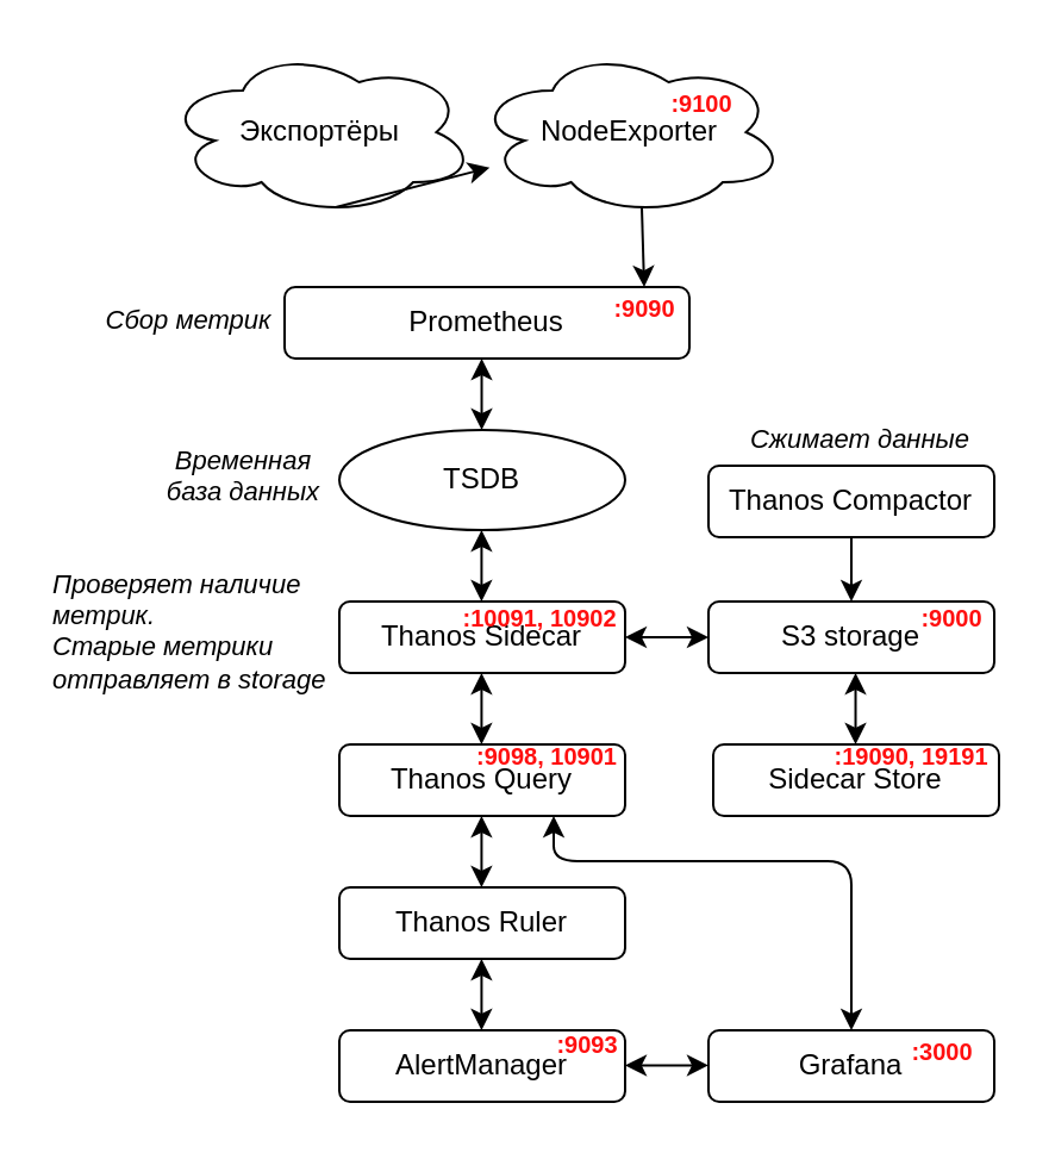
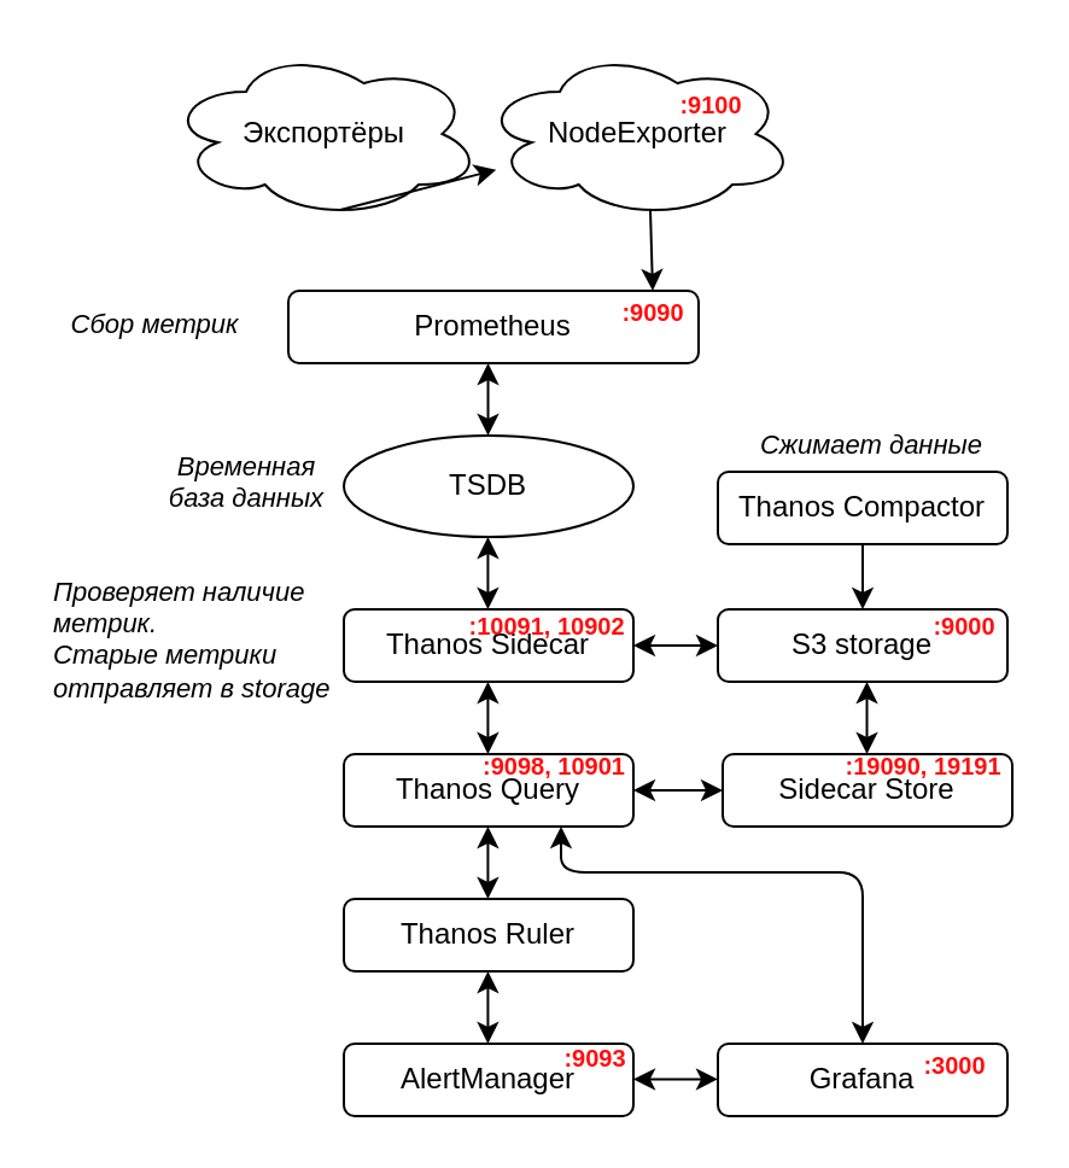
  <mxCell id="0" />
  <mxCell id="1" parent="0" />
  <mxCell id="2" value="Экспортёры" style="ellipse;shape=cloud;whiteSpace=wrap;html=1;" vertex="1" parent="1"><mxGeometry x="69" y="20" width="130" height="70" as="geometry" /></mxCell>
  <mxCell id="3" value="NodeExporter" style="ellipse;shape=cloud;whiteSpace=wrap;html=1;" vertex="1" parent="1"><mxGeometry x="199" y="20" width="130" height="70" as="geometry" /></mxCell>
  <mxCell id="4" value="" style="endArrow=classic;html=1;exitX=0.55;exitY=0.95;exitDx=0;exitDy=0;exitPerimeter=0;" edge="1" parent="1" source="2" target="3"><mxGeometry width="50" height="50" relative="1" as="geometry"><mxPoint x="329" y="600" as="sourcePoint" /><mxPoint x="141" y="150" as="targetPoint" /></mxGeometry></mxCell>
  <mxCell id="5" value="Prometheus" style="rounded=1;whiteSpace=wrap;html=1;" vertex="1" parent="1"><mxGeometry x="119" y="120" width="170" height="30" as="geometry" /></mxCell>
  <mxCell id="6" value="" style="endArrow=classic;html=1;exitX=0.55;exitY=0.95;exitDx=0;exitDy=0;exitPerimeter=0;" edge="1" parent="1"><mxGeometry width="50" height="50" relative="1" as="geometry"><mxPoint x="269" y="86.5" as="sourcePoint" /><mxPoint x="270" y="120" as="targetPoint" /></mxGeometry></mxCell>
  <mxCell id="7" value="&lt;div&gt;TSDB&lt;/div&gt;" style="ellipse;whiteSpace=wrap;html=1;" vertex="1" parent="1"><mxGeometry x="142" y="180" width="120" height="42" as="geometry" /></mxCell>
  <mxCell id="8" value="Thanos Sidecar" style="rounded=1;whiteSpace=wrap;html=1;" vertex="1" parent="1"><mxGeometry x="142" y="252" width="120" height="30" as="geometry" /></mxCell>
  <mxCell id="9" value="Sidecar Store" style="rounded=1;whiteSpace=wrap;html=1;" vertex="1" parent="1"><mxGeometry x="299" y="312" width="120" height="30" as="geometry" /></mxCell>
  <mxCell id="10" value="S3 storage" style="rounded=1;whiteSpace=wrap;html=1;" vertex="1" parent="1"><mxGeometry x="297" y="252" width="120" height="30" as="geometry" /></mxCell>
  <mxCell id="11" value="Thanos Compactor" style="rounded=1;whiteSpace=wrap;html=1;" vertex="1" parent="1"><mxGeometry x="297" y="195" width="120" height="30" as="geometry" /></mxCell>
  <mxCell id="12" value="Thanos Query" style="rounded=1;whiteSpace=wrap;html=1;" vertex="1" parent="1"><mxGeometry x="142" y="312" width="120" height="30" as="geometry" /></mxCell>
  <mxCell id="13" value="Thanos Ruler" style="rounded=1;whiteSpace=wrap;html=1;" vertex="1" parent="1"><mxGeometry x="142" y="372" width="120" height="30" as="geometry" /></mxCell>
  <mxCell id="14" value="AlertManager" style="rounded=1;whiteSpace=wrap;html=1;" vertex="1" parent="1"><mxGeometry x="142" y="432" width="120" height="30" as="geometry" /></mxCell>
  <mxCell id="15" value="Grafana" style="rounded=1;whiteSpace=wrap;html=1;" vertex="1" parent="1"><mxGeometry x="297" y="432" width="120" height="30" as="geometry" /></mxCell>
  <mxCell id="16" value="" style="endArrow=classic;startArrow=classic;html=1;exitX=1;exitY=0.5;exitDx=0;exitDy=0;entryX=0;entryY=0.5;entryDx=0;entryDy=0;" edge="1" parent="1" source="8" target="10"><mxGeometry width="50" height="50" relative="1" as="geometry"><mxPoint x="257" y="282" as="sourcePoint" /><mxPoint x="307" y="232" as="targetPoint" /></mxGeometry></mxCell>
  <mxCell id="17" value="" style="endArrow=classic;startArrow=classic;html=1;entryX=0.5;entryY=1;entryDx=0;entryDy=0;" edge="1" parent="1"><mxGeometry width="50" height="50" relative="1" as="geometry"><mxPoint x="201.71" y="252" as="sourcePoint" /><mxPoint x="201.71" y="222" as="targetPoint" /></mxGeometry></mxCell>
  <mxCell id="18" value="" style="endArrow=classic;startArrow=classic;html=1;entryX=0.5;entryY=1;entryDx=0;entryDy=0;" edge="1" parent="1"><mxGeometry width="50" height="50" relative="1" as="geometry"><mxPoint x="201.71" y="312" as="sourcePoint" /><mxPoint x="201.71" y="282" as="targetPoint" /></mxGeometry></mxCell>
  <mxCell id="19" value="" style="endArrow=classic;startArrow=classic;html=1;entryX=0.5;entryY=1;entryDx=0;entryDy=0;" edge="1" parent="1"><mxGeometry width="50" height="50" relative="1" as="geometry"><mxPoint x="201.71" y="372" as="sourcePoint" /><mxPoint x="201.71" y="342" as="targetPoint" /></mxGeometry></mxCell>
  <mxCell id="20" value="" style="endArrow=classic;startArrow=classic;html=1;entryX=0.5;entryY=1;entryDx=0;entryDy=0;" edge="1" parent="1"><mxGeometry width="50" height="50" relative="1" as="geometry"><mxPoint x="201.71" y="432" as="sourcePoint" /><mxPoint x="201.71" y="402" as="targetPoint" /></mxGeometry></mxCell>
  <mxCell id="21" value="" style="endArrow=classic;startArrow=classic;html=1;exitX=1;exitY=0.5;exitDx=0;exitDy=0;entryX=0;entryY=0.5;entryDx=0;entryDy=0;" edge="1" parent="1"><mxGeometry width="50" height="50" relative="1" as="geometry"><mxPoint x="262" y="446.71" as="sourcePoint" /><mxPoint x="297" y="446.71" as="targetPoint" /></mxGeometry></mxCell>
  <mxCell id="22" value="" style="endArrow=classic;startArrow=classic;html=1;exitX=0.75;exitY=1;exitDx=0;exitDy=0;entryX=0.5;entryY=0;entryDx=0;entryDy=0;" edge="1" parent="1" source="12" target="15"><mxGeometry width="50" height="50" relative="1" as="geometry"><mxPoint x="257" y="282" as="sourcePoint" /><mxPoint x="307" y="232" as="targetPoint" /><Array as="points"><mxPoint x="232" y="361" /><mxPoint x="357" y="361" /></Array></mxGeometry></mxCell>
  <mxCell id="23" value="&lt;div style=&quot;font-size: 11px&quot; align=&quot;center&quot;&gt;&lt;i&gt;&lt;font style=&quot;font-size: 11px&quot;&gt;Временная база данных&lt;/font&gt;&lt;/i&gt;&lt;/div&gt;" style="text;whiteSpace=wrap;html=1;align=center;" vertex="1" parent="1"><mxGeometry x="62" y="180" width="80" height="30" as="geometry" /></mxCell>
  <mxCell id="24" value="&lt;div style=&quot;font-size: 11px&quot; align=&quot;left&quot;&gt;&lt;font style=&quot;font-size: 11px&quot;&gt;&lt;i&gt;Проверяет наличие метрик.&lt;/i&gt;&lt;/font&gt;&lt;/div&gt;&lt;div style=&quot;font-size: 11px&quot; align=&quot;left&quot;&gt;&lt;font style=&quot;font-size: 11px&quot;&gt;&lt;i&gt;Старые метрики отправляет в storage&lt;br&gt;&lt;/i&gt;&lt;/font&gt;&lt;/div&gt;" style="text;whiteSpace=wrap;html=1;align=left;" vertex="1" parent="1"><mxGeometry x="20" y="232" width="130" height="30" as="geometry" /></mxCell>
  <mxCell id="25" value="&lt;font style=&quot;font-size: 11px&quot;&gt;&lt;i&gt;Сжимает данные&lt;/i&gt;&lt;/font&gt;" style="text;whiteSpace=wrap;html=1;align=center;" vertex="1" parent="1"><mxGeometry x="301" y="170" width="120" height="30" as="geometry" /></mxCell>
- <mxCell id="26" value="&lt;font style=&quot;font-size: 11px&quot;&gt;&lt;i&gt;Сбор метрик&lt;/i&gt;&lt;/font&gt;" style="text;whiteSpace=wrap;html=1;align=center;" vertex="1" parent="1"><mxGeometry x="39" y="120" width="80" height="30" as="geometry" /></mxCell>
+ <mxCell id="26" value="&lt;font style=&quot;font-size: 11px&quot;&gt;&lt;i&gt;Сбор метрик&lt;/i&gt;&lt;/font&gt;" style="text;whiteSpace=wrap;html=1;align=center;" vertex="1" parent="1"><mxGeometry x="24" y="120" width="80" height="30" as="geometry" /></mxCell>
  <mxCell id="27" value="" style="endArrow=classic;startArrow=classic;html=1;entryX=0.5;entryY=1;entryDx=0;entryDy=0;" edge="1" parent="1"><mxGeometry width="50" height="50" relative="1" as="geometry"><mxPoint x="358.76" y="312" as="sourcePoint" /><mxPoint x="358.76" y="282" as="targetPoint" /></mxGeometry></mxCell>
+ <mxCell id="28" value="" style="endArrow=classic;startArrow=classic;html=1;exitX=1;exitY=0.5;exitDx=0;exitDy=0;entryX=0;entryY=0.5;entryDx=0;entryDy=0;" edge="1" parent="1" source="12" target="9"><mxGeometry width="50" height="50" relative="1" as="geometry"><mxPoint x="255" y="260" as="sourcePoint" /><mxPoint x="305" y="210" as="targetPoint" /></mxGeometry></mxCell>
  <mxCell id="29" value="" style="endArrow=classic;startArrow=classic;html=1;entryX=0.5;entryY=1;entryDx=0;entryDy=0;" edge="1" parent="1"><mxGeometry width="50" height="50" relative="1" as="geometry"><mxPoint x="201.76" y="180" as="sourcePoint" /><mxPoint x="201.76" y="150" as="targetPoint" /></mxGeometry></mxCell>
  <mxCell id="30" value="" style="endArrow=classic;html=1;exitX=0.5;exitY=1;exitDx=0;exitDy=0;entryX=0.5;entryY=0;entryDx=0;entryDy=0;" edge="1" parent="1" source="11" target="10"><mxGeometry width="50" height="50" relative="1" as="geometry"><mxPoint x="255" y="260" as="sourcePoint" /><mxPoint x="305" y="210" as="targetPoint" /></mxGeometry></mxCell>
  <mxCell id="31" value=":9090" style="text;strokeColor=none;fillColor=none;html=1;fontSize=10;fontStyle=1;verticalAlign=middle;align=center;fontColor=#FF0F0F;" vertex="1" parent="1"><mxGeometry x="248" y="120" width="44" height="17" as="geometry" /></mxCell>
  <mxCell id="32" value=":10091, 10902" style="text;strokeColor=none;fillColor=none;html=1;fontSize=10;fontStyle=1;verticalAlign=middle;align=center;fontColor=#FF0F0F;" vertex="1" parent="1"><mxGeometry x="204" y="250" width="44" height="17" as="geometry" /></mxCell>
  <mxCell id="33" value=":9098, 10901" style="text;strokeColor=none;fillColor=none;html=1;fontSize=10;fontStyle=1;verticalAlign=middle;align=center;fontColor=#FF0F0F;" vertex="1" parent="1"><mxGeometry x="207" y="308" width="44" height="17" as="geometry" /></mxCell>
  <mxCell id="34" value=":19090, 19191" style="text;strokeColor=none;fillColor=none;html=1;fontSize=10;fontStyle=1;verticalAlign=middle;align=center;fontColor=#FF0F0F;" vertex="1" parent="1"><mxGeometry x="360" y="308" width="44" height="17" as="geometry" /></mxCell>
  <mxCell id="35" value=":9000" style="text;strokeColor=none;fillColor=none;html=1;fontSize=10;fontStyle=1;verticalAlign=middle;align=center;fontColor=#FF0F0F;" vertex="1" parent="1"><mxGeometry x="377" y="250" width="44" height="17" as="geometry" /></mxCell>
  <mxCell id="36" value=":3000" style="text;strokeColor=none;fillColor=none;html=1;fontSize=10;fontStyle=1;verticalAlign=middle;align=center;fontColor=#FF0F0F;" vertex="1" parent="1"><mxGeometry x="373" y="432" width="44" height="17" as="geometry" /></mxCell>
  <mxCell id="37" value=":9093" style="text;strokeColor=none;fillColor=none;html=1;fontSize=10;fontStyle=1;verticalAlign=middle;align=center;fontColor=#FF0F0F;" vertex="1" parent="1"><mxGeometry x="224" y="429" width="44" height="17" as="geometry" /></mxCell>
  <mxCell id="38" value=":9100" style="text;strokeColor=none;fillColor=none;html=1;fontSize=10;fontStyle=1;verticalAlign=middle;align=center;fontColor=#FF0F0F;" vertex="1" parent="1"><mxGeometry x="272" y="34" width="44" height="17" as="geometry" /></mxCell>
